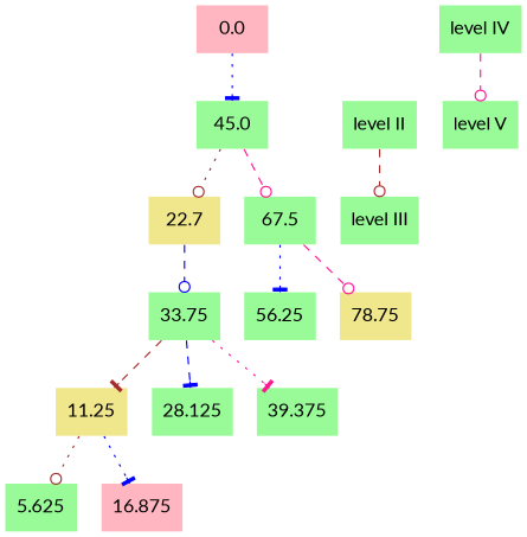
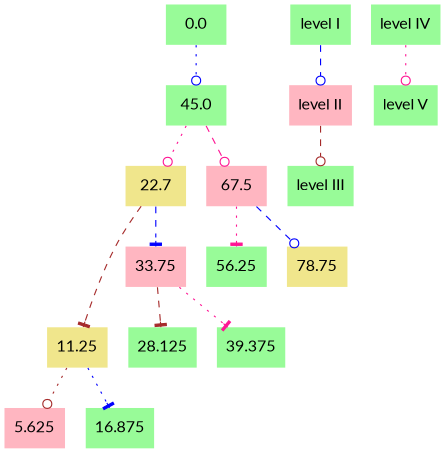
  digraph {
    fontname=Lato
    node [fillcolor=palegreen fontname=Lato shape=plaintext style=filled]
    edge [arrowhead=odot color=blue fontname=Lato style=dotted]
-   0.0 [fillcolor=lightpink]
+   0.0
    45.0
    n3 [fillcolor=khaki label=22.7]
-   67.5
+   67.5 [fillcolor=lightpink]
    11.25 [fillcolor=khaki]
-   33.75
+   33.75 [fillcolor=lightpink]
    56.25
    78.75 [fillcolor=khaki]
-   5.625
-   16.875 [fillcolor=lightpink]
+   5.625 [fillcolor=lightpink]
+   16.875
    28.125
    39.375
-   "level II"
+   "level II" [fillcolor=lightpink]
+   "level I"
    "level III"
    "level IV"
    "level V"
-   0.0 -> 45.0 [arrowhead=tee]
-   45.0 -> n3 [color=brown]
+   0.0 -> 45.0
+   45.0 -> n3 [color=deeppink]
    45.0 -> 67.5 [color=deeppink style=dashed]
-   33.75 -> 11.25 [arrowhead=tee color=brown style=dashed]
-   n3 -> 33.75 [style=dashed]
-   67.5 -> 56.25 [arrowhead=tee]
-   67.5 -> 78.75 [color=deeppink style=dashed]
+   n3 -> 11.25 [arrowhead=tee color=brown style=dashed]
+   n3 -> 33.75 [arrowhead=tee style=dashed]
+   67.5 -> 56.25 [arrowhead=tee color=deeppink]
+   67.5 -> 78.75 [style=dashed]
    11.25 -> 5.625 [color=brown]
    11.25 -> 16.875 [arrowhead=tee]
-   33.75 -> 28.125 [arrowhead=tee style=dashed]
+   33.75 -> 28.125 [arrowhead=tee color=brown style=dashed]
    33.75 -> 39.375 [arrowhead=tee color=deeppink]
    "level II" -> "level III" [color=brown style=dashed]
-   "level IV" -> "level V" [color=deeppink style=dashed]
+   "level I" -> "level II" [style=dashed]
+   "level IV" -> "level V" [color=deeppink]
  }
